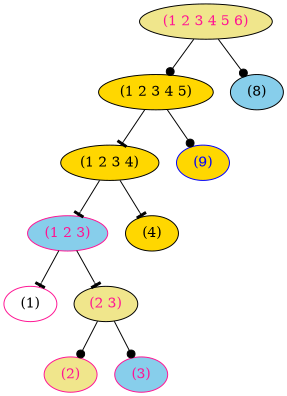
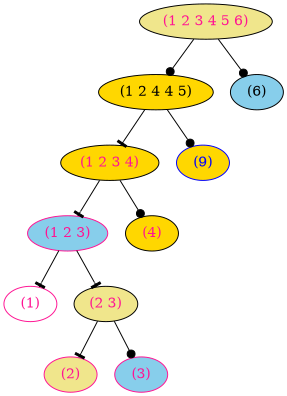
  strict digraph {
    node [fillcolor=gold fontcolor=deeppink style=filled]
    edge [arrowhead=dot]
-   n1 [color=deeppink fillcolor=white fontcolor=black label="(1)"]
+   n1 [color=deeppink fillcolor=white label="(1)"]
    n2 [color=deeppink fillcolor=khaki label="(2)"]
    n3 [color=deeppink fillcolor=skyblue label="(3)"]
    n4 [color=black fillcolor=khaki label="(2 3)"]
    n5 [color=deeppink fillcolor=skyblue label="(1 2 3)"]
-   n6 [label="(4)" fontcolor=""]
-   n7 [label="(1 2 3 4)" fontcolor=""]
+   n6 [label="(4)"]
+   n7 [label="(1 2 3 4)"]
    n8 [color=blue fontcolor=blue label="(9)"]
-   n9 [label="(1 2 3 4 5)" fontcolor=""]
-   n10 [fillcolor=skyblue label="(8)" fontcolor=""]
+   n9 [label="(1 2 4 4 5)" fontcolor=""]
+   n10 [fillcolor=skyblue label="(6)" fontcolor=""]
    n11 [fillcolor=khaki label="(1 2 3 4 5 6)"]
-   n4 -> n2
+   n4 -> n2 [arrowhead=tee]
    n4 -> n3
    n5 -> n1 [arrowhead=tee]
    n5 -> n4 [arrowhead=tee]
    n7 -> n5 [arrowhead=tee]
-   n7 -> n6 [arrowhead=tee]
+   n7 -> n6
    n9 -> n7 [arrowhead=tee]
    n9 -> n8
    n11 -> n9
    n11 -> n10
  }
